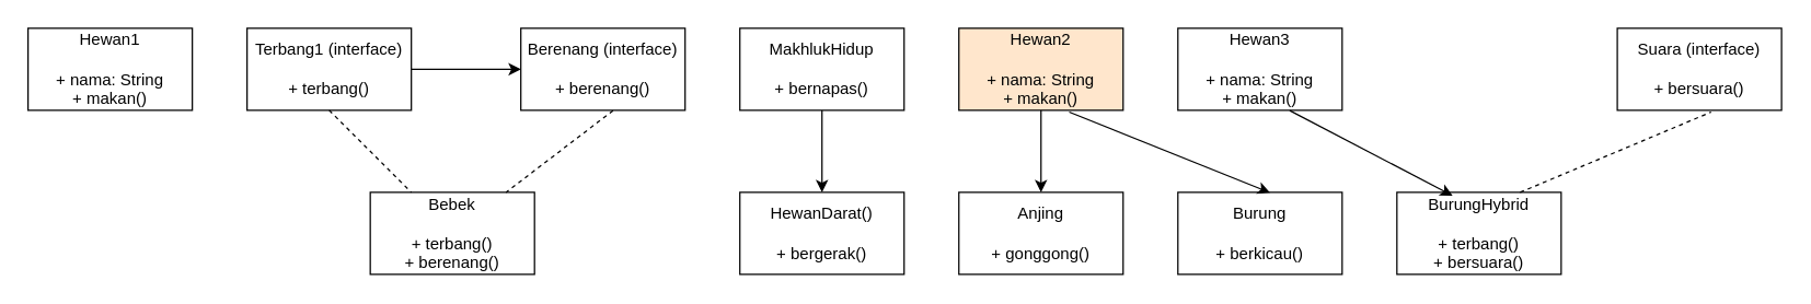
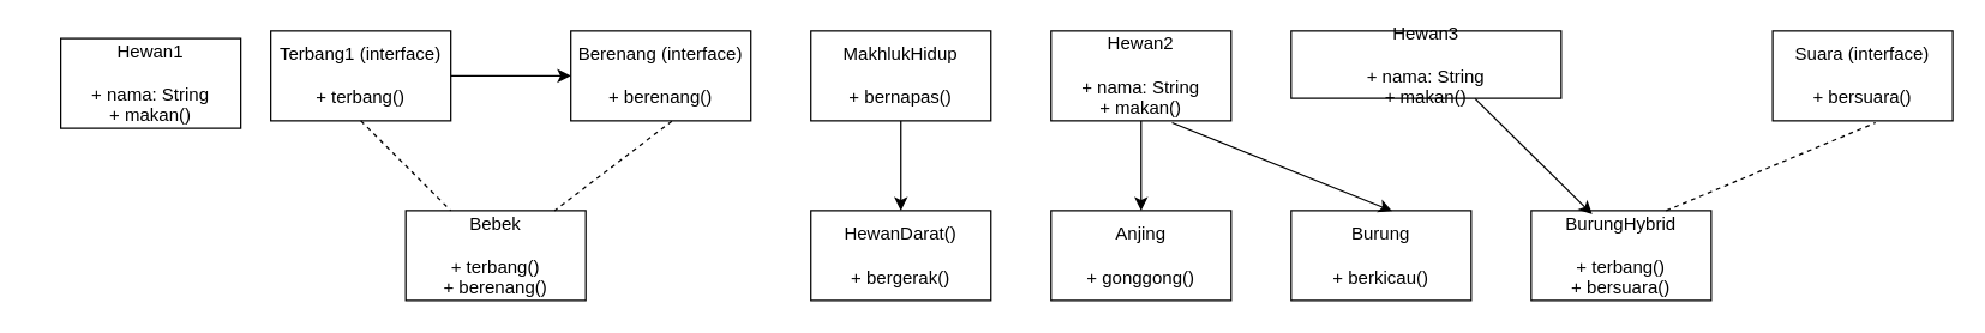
  <mxCell id="0" />
  <mxCell id="1" parent="0" />
- <mxCell id="2" value="Hewan1&lt;div&gt;&lt;br&gt;&lt;div&gt;+ nama: String&lt;/div&gt;&lt;div&gt;+ makan()&lt;/div&gt;&lt;/div&gt;" style="rounded=0;whiteSpace=wrap;html=1;" vertex="1" parent="1"><mxGeometry x="20" y="20" width="120" height="60" as="geometry" /></mxCell>
+ <mxCell id="2" value="Hewan1&lt;div&gt;&lt;br&gt;&lt;div&gt;+ nama: String&lt;/div&gt;&lt;div&gt;+ makan()&lt;/div&gt;&lt;/div&gt;" style="rounded=0;whiteSpace=wrap;html=1;" vertex="1" parent="1"><mxGeometry x="40" y="25" width="120" height="60" as="geometry" /></mxCell>
  <mxCell id="3" value="" style="edgeStyle=orthogonalEdgeStyle;rounded=0;orthogonalLoop=1;jettySize=auto;html=1;" edge="1" parent="1" source="4" target="6"><mxGeometry relative="1" as="geometry" /></mxCell>
  <mxCell id="4" value="Terbang1 (interface)&lt;div&gt;&lt;br&gt;&lt;/div&gt;&lt;div&gt;+ terbang()&lt;/div&gt;" style="rounded=0;whiteSpace=wrap;html=1;" vertex="1" parent="1"><mxGeometry x="180" y="20" width="120" height="60" as="geometry" /></mxCell>
  <mxCell id="5" value="Bebek&lt;div&gt;&lt;br&gt;&lt;/div&gt;&lt;div&gt;+ terbang()&lt;/div&gt;&lt;div&gt;+ berenang()&lt;/div&gt;" style="rounded=0;whiteSpace=wrap;html=1;" vertex="1" parent="1"><mxGeometry x="270" y="140" width="120" height="60" as="geometry" /></mxCell>
  <mxCell id="6" value="Berenang (interface)&lt;div&gt;&lt;br&gt;&lt;/div&gt;&lt;div&gt;+ berenang()&lt;/div&gt;" style="rounded=0;whiteSpace=wrap;html=1;" vertex="1" parent="1"><mxGeometry x="380" y="20" width="120" height="60" as="geometry" /></mxCell>
  <mxCell id="7" value="" style="endArrow=none;dashed=1;html=1;rounded=0;exitX=0.5;exitY=1;exitDx=0;exitDy=0;" edge="1" parent="1" source="4" target="5"><mxGeometry width="50" height="50" relative="1" as="geometry"><mxPoint x="280" y="320" as="sourcePoint" /><mxPoint x="330" y="130" as="targetPoint" /></mxGeometry></mxCell>
  <mxCell id="8" value="" style="endArrow=none;dashed=1;html=1;rounded=0;exitX=0.561;exitY=1.004;exitDx=0;exitDy=0;exitPerimeter=0;" edge="1" parent="1" source="6" target="5"><mxGeometry width="50" height="50" relative="1" as="geometry"><mxPoint x="413" y="80" as="sourcePoint" /><mxPoint x="480" y="140" as="targetPoint" /></mxGeometry></mxCell>
  <mxCell id="9" value="" style="edgeStyle=orthogonalEdgeStyle;rounded=0;orthogonalLoop=1;jettySize=auto;html=1;" edge="1" parent="1" source="10" target="11"><mxGeometry relative="1" as="geometry" /></mxCell>
  <mxCell id="10" value="MakhlukHidup&lt;div&gt;&lt;br&gt;&lt;/div&gt;&lt;div&gt;+ bernapas()&lt;/div&gt;" style="rounded=0;whiteSpace=wrap;html=1;" vertex="1" parent="1"><mxGeometry x="540" y="20" width="120" height="60" as="geometry" /></mxCell>
  <mxCell id="11" value="HewanDarat()&lt;div&gt;&lt;br&gt;&lt;/div&gt;&lt;div&gt;+ bergerak()&lt;/div&gt;" style="rounded=0;whiteSpace=wrap;html=1;" vertex="1" parent="1"><mxGeometry x="540" y="140" width="120" height="60" as="geometry" /></mxCell>
  <mxCell id="12" value="" style="edgeStyle=orthogonalEdgeStyle;rounded=0;orthogonalLoop=1;jettySize=auto;html=1;" edge="1" parent="1" source="13" target="14"><mxGeometry relative="1" as="geometry" /></mxCell>
- <mxCell id="13" value="Hewan2&lt;div&gt;&lt;br&gt;&lt;/div&gt;&lt;div&gt;+ nama: String&lt;/div&gt;&lt;div&gt;+ makan()&lt;/div&gt;" style="rounded=0;whiteSpace=wrap;html=1;fillColor=#ffe6cc;" vertex="1" parent="1"><mxGeometry x="700" y="20" width="120" height="60" as="geometry" /></mxCell>
+ <mxCell id="13" value="Hewan2&lt;div&gt;&lt;br&gt;&lt;/div&gt;&lt;div&gt;+ nama: String&lt;/div&gt;&lt;div&gt;+ makan()&lt;/div&gt;" style="rounded=0;whiteSpace=wrap;html=1;" vertex="1" parent="1"><mxGeometry x="700" y="20" width="120" height="60" as="geometry" /></mxCell>
  <mxCell id="14" value="Anjing&lt;div&gt;&lt;br&gt;&lt;/div&gt;&lt;div&gt;+ gonggong()&lt;/div&gt;" style="rounded=0;whiteSpace=wrap;html=1;" vertex="1" parent="1"><mxGeometry x="700" y="140" width="120" height="60" as="geometry" /></mxCell>
- <mxCell id="15" value="Hewan3&lt;div&gt;&lt;br&gt;&lt;/div&gt;&lt;div&gt;+ nama: String&lt;/div&gt;&lt;div&gt;+ makan()&lt;/div&gt;" style="rounded=0;whiteSpace=wrap;html=1;" vertex="1" parent="1"><mxGeometry x="860" y="20" width="120" height="60" as="geometry" /></mxCell>
+ <mxCell id="15" value="Hewan3&lt;div&gt;&lt;br&gt;&lt;/div&gt;&lt;div&gt;+ nama: String&lt;/div&gt;&lt;div&gt;+ makan()&lt;/div&gt;" style="rounded=0;whiteSpace=wrap;html=1;" vertex="1" parent="1"><mxGeometry x="860" y="20" width="180" height="45" as="geometry" /></mxCell>
  <mxCell id="16" value="Burung&lt;div&gt;&lt;br&gt;&lt;/div&gt;&lt;div&gt;+ berkicau()&lt;/div&gt;" style="rounded=0;whiteSpace=wrap;html=1;" vertex="1" parent="1"><mxGeometry x="860" y="140" width="120" height="60" as="geometry" /></mxCell>
  <mxCell id="17" value="BurungHybrid&lt;div&gt;&lt;br&gt;&lt;/div&gt;&lt;div&gt;+ terbang()&lt;/div&gt;&lt;div&gt;+ bersuara()&lt;/div&gt;" style="rounded=0;whiteSpace=wrap;html=1;" vertex="1" parent="1"><mxGeometry x="1020" y="140" width="120" height="60" as="geometry" /></mxCell>
  <mxCell id="18" value="Suara (interface)&lt;div&gt;&lt;br&gt;&lt;/div&gt;&lt;div&gt;+ bersuara()&lt;/div&gt;" style="rounded=0;whiteSpace=wrap;html=1;" vertex="1" parent="1"><mxGeometry x="1181" y="20" width="120" height="60" as="geometry" /></mxCell>
  <mxCell id="19" value="" style="endArrow=none;dashed=1;html=1;rounded=0;exitX=0.75;exitY=0;exitDx=0;exitDy=0;entryX=0.571;entryY=1.022;entryDx=0;entryDy=0;entryPerimeter=0;" edge="1" parent="1" source="17" target="18"><mxGeometry width="50" height="50" relative="1" as="geometry"><mxPoint x="1181" y="130" as="sourcePoint" /><mxPoint x="1231" y="80" as="targetPoint" /></mxGeometry></mxCell>
  <mxCell id="20" value="" style="endArrow=classic;html=1;rounded=0;entryX=0.339;entryY=0.041;entryDx=0;entryDy=0;entryPerimeter=0;exitX=0.681;exitY=1.004;exitDx=0;exitDy=0;exitPerimeter=0;" edge="1" parent="1" source="15" target="17"><mxGeometry width="50" height="50" relative="1" as="geometry"><mxPoint x="895" y="100" as="sourcePoint" /><mxPoint x="945" y="50" as="targetPoint" /></mxGeometry></mxCell>
  <mxCell id="21" value="" style="endArrow=classic;html=1;rounded=0;entryX=0.561;entryY=0.004;entryDx=0;entryDy=0;entryPerimeter=0;exitX=0.672;exitY=1.022;exitDx=0;exitDy=0;exitPerimeter=0;" edge="1" parent="1" source="13" target="16"><mxGeometry width="50" height="50" relative="1" as="geometry"><mxPoint x="790" y="100" as="sourcePoint" /><mxPoint x="840" y="50" as="targetPoint" /></mxGeometry></mxCell>
